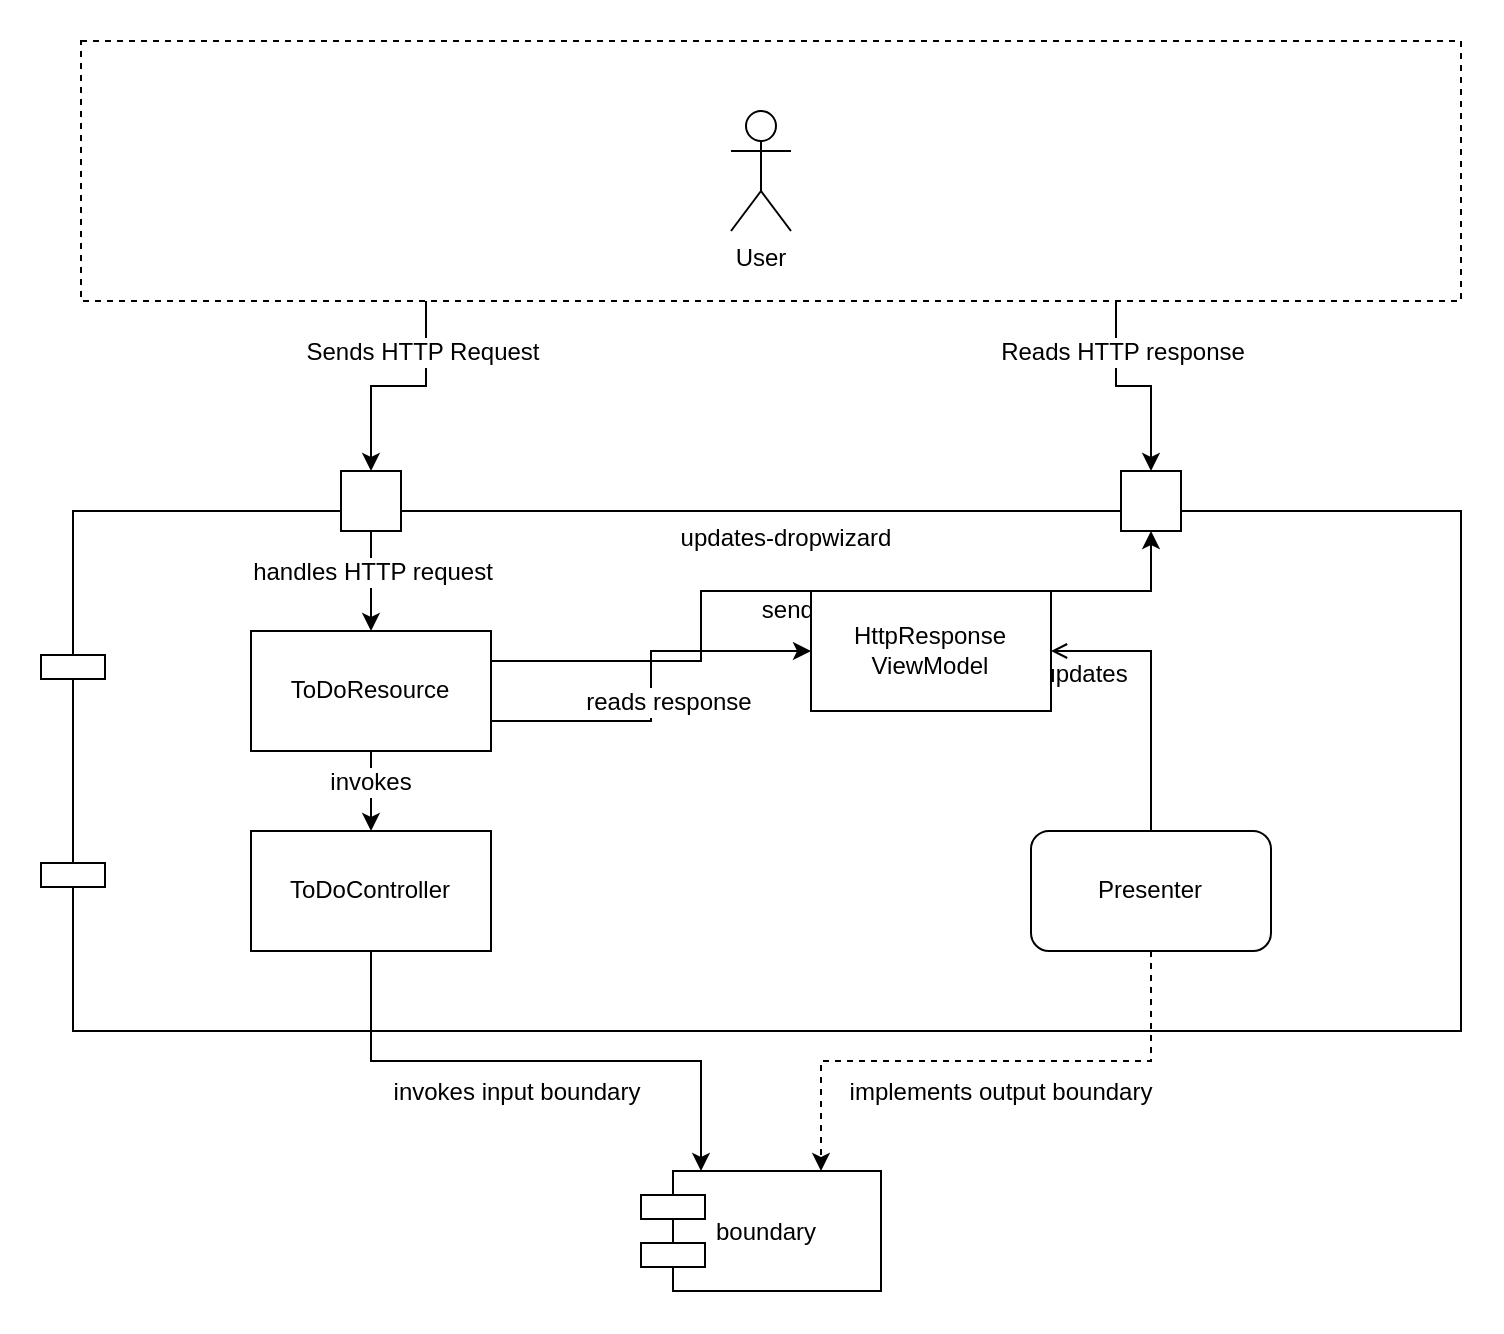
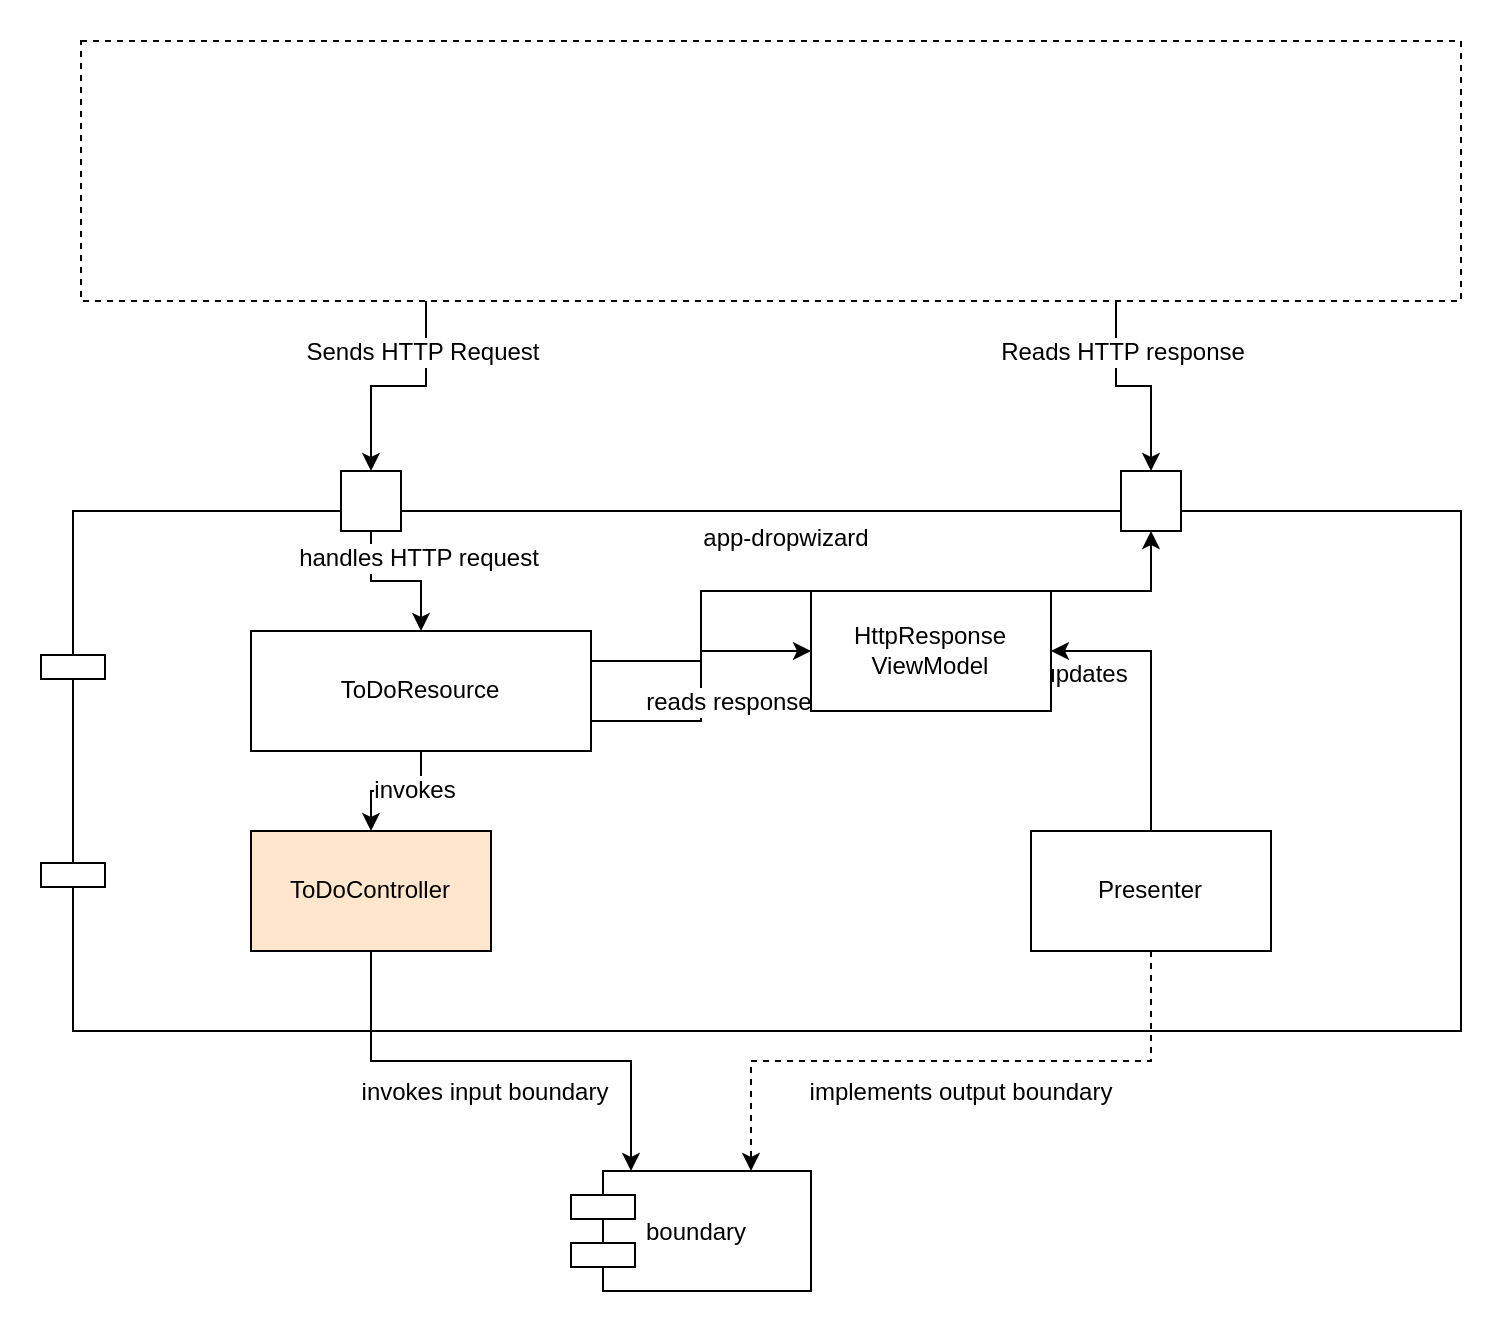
  <mxCell id="0" />
  <mxCell id="1" parent="0" />
  <mxCell id="2" style="edgeStyle=orthogonalEdgeStyle;rounded=0;orthogonalLoop=1;jettySize=auto;html=1;exitX=0.25;exitY=1;exitDx=0;exitDy=0;entryX=0.5;entryY=0;entryDx=0;entryDy=0;" parent="1" source="6" target="11" edge="1"><mxGeometry relative="1" as="geometry" /></mxCell>
  <mxCell id="3" value="Sends HTTP Request" style="text;html=1;align=center;verticalAlign=middle;resizable=0;points=[];labelBackgroundColor=#ffffff;" parent="2" vertex="1" connectable="0"><mxGeometry x="-0.413" y="2" relative="1" as="geometry"><mxPoint x="-4.5" y="-8" as="offset" /></mxGeometry></mxCell>
  <mxCell id="4" style="edgeStyle=orthogonalEdgeStyle;rounded=0;orthogonalLoop=1;jettySize=auto;html=1;exitX=0.75;exitY=1;exitDx=0;exitDy=0;entryX=0.5;entryY=0;entryDx=0;entryDy=0;" parent="1" source="6" target="12" edge="1"><mxGeometry relative="1" as="geometry" /></mxCell>
  <mxCell id="5" value="Reads HTTP response" style="text;html=1;align=center;verticalAlign=middle;resizable=0;points=[];labelBackgroundColor=#ffffff;" parent="4" vertex="1" connectable="0"><mxGeometry x="-0.785" y="2" relative="1" as="geometry"><mxPoint x="0.5" y="14" as="offset" /></mxGeometry></mxCell>
  <mxCell id="6" value="" style="rounded=0;whiteSpace=wrap;html=1;dashed=1;" parent="1" vertex="1"><mxGeometry x="40" y="20" width="690" height="130" as="geometry" /></mxCell>
- <mxCell id="7" value="User" style="shape=umlActor;verticalLabelPosition=bottom;labelBackgroundColor=#ffffff;verticalAlign=top;html=1;outlineConnect=0;" parent="1" vertex="1"><mxGeometry x="365" y="55" width="30" height="60" as="geometry" /></mxCell>
- <mxCell id="8" value="updates-dropwizard" style="shape=component;align=center;spacingLeft=36;verticalAlign=top;" parent="1" vertex="1"><mxGeometry x="20" y="255" width="710" height="260" as="geometry" /></mxCell>
+ <mxCell id="8" value="app-dropwizard" style="shape=component;align=center;spacingLeft=36;verticalAlign=top;" parent="1" vertex="1"><mxGeometry x="20" y="255" width="710" height="260" as="geometry" /></mxCell>
  <mxCell id="9" style="edgeStyle=orthogonalEdgeStyle;rounded=0;orthogonalLoop=1;jettySize=auto;html=1;exitX=0.5;exitY=1;exitDx=0;exitDy=0;entryX=0.5;entryY=0;entryDx=0;entryDy=0;" parent="1" source="11" target="20" edge="1"><mxGeometry relative="1" as="geometry" /></mxCell>
  <mxCell id="10" value="handles HTTP request" style="text;html=1;align=center;verticalAlign=middle;resizable=0;points=[];labelBackgroundColor=#ffffff;" parent="9" vertex="1" connectable="0"><mxGeometry x="0.267" relative="1" as="geometry"><mxPoint y="-11.67" as="offset" /></mxGeometry></mxCell>
  <mxCell id="11" value="" style="whiteSpace=wrap;html=1;aspect=fixed;align=center;" parent="1" vertex="1"><mxGeometry x="170" y="235" width="30" height="30" as="geometry" /></mxCell>
  <mxCell id="12" value="" style="whiteSpace=wrap;html=1;aspect=fixed;align=center;" parent="1" vertex="1"><mxGeometry x="560" y="235" width="30" height="30" as="geometry" /></mxCell>
- <mxCell id="13" value="boundary" style="shape=component;align=left;spacingLeft=36;" parent="1" vertex="1"><mxGeometry x="320" y="585" width="120" height="60" as="geometry" /></mxCell>
+ <mxCell id="13" value="boundary" style="shape=component;align=left;spacingLeft=36;" parent="1" vertex="1"><mxGeometry x="285" y="585" width="120" height="60" as="geometry" /></mxCell>
  <mxCell id="14" style="edgeStyle=orthogonalEdgeStyle;rounded=0;orthogonalLoop=1;jettySize=auto;html=1;exitX=1;exitY=0.75;exitDx=0;exitDy=0;" parent="1" source="20" target="29" edge="1"><mxGeometry relative="1" as="geometry" /></mxCell>
  <mxCell id="15" value="reads response" style="text;html=1;align=center;verticalAlign=middle;resizable=0;points=[];labelBackgroundColor=#ffffff;" parent="14" vertex="1" connectable="0"><mxGeometry x="-0.235" relative="1" as="geometry"><mxPoint x="13.57" y="-10" as="offset" /></mxGeometry></mxCell>
  <mxCell id="16" style="edgeStyle=orthogonalEdgeStyle;rounded=0;orthogonalLoop=1;jettySize=auto;html=1;exitX=1;exitY=0.25;exitDx=0;exitDy=0;entryX=0.5;entryY=1;entryDx=0;entryDy=0;" parent="1" source="20" target="12" edge="1"><mxGeometry relative="1" as="geometry"><Array as="points"><mxPoint x="350" y="330" /><mxPoint x="350" y="295" /><mxPoint x="575" y="295" /></Array></mxGeometry></mxCell>
  <mxCell id="17" value="sends HTTP response" style="text;html=1;align=center;verticalAlign=middle;resizable=0;points=[];labelBackgroundColor=#ffffff;" parent="16" vertex="1" connectable="0"><mxGeometry x="-0.023" y="-1" relative="1" as="geometry"><mxPoint x="36.83" y="8.97" as="offset" /></mxGeometry></mxCell>
  <mxCell id="18" style="edgeStyle=orthogonalEdgeStyle;rounded=0;orthogonalLoop=1;jettySize=auto;html=1;exitX=0.5;exitY=1;exitDx=0;exitDy=0;entryX=0.5;entryY=0;entryDx=0;entryDy=0;" parent="1" source="20" target="23" edge="1"><mxGeometry relative="1" as="geometry" /></mxCell>
  <mxCell id="19" value="invokes" style="text;html=1;align=center;verticalAlign=middle;resizable=0;points=[];labelBackgroundColor=#ffffff;" parent="18" vertex="1" connectable="0"><mxGeometry x="-0.261" y="-1" relative="1" as="geometry"><mxPoint as="offset" /></mxGeometry></mxCell>
- <mxCell id="20" value="ToDoResource" style="rounded=0;whiteSpace=wrap;html=1;align=center;" parent="1" vertex="1"><mxGeometry x="125" y="315" width="120" height="60" as="geometry" /></mxCell>
+ <mxCell id="20" value="ToDoResource" style="rounded=0;whiteSpace=wrap;html=1;align=center;" parent="1" vertex="1"><mxGeometry x="125" y="315" width="170" height="60" as="geometry" /></mxCell>
  <mxCell id="21" style="edgeStyle=orthogonalEdgeStyle;rounded=0;orthogonalLoop=1;jettySize=auto;html=1;exitX=0.5;exitY=1;exitDx=0;exitDy=0;entryX=0.25;entryY=0;entryDx=0;entryDy=0;" parent="1" source="23" target="13" edge="1"><mxGeometry relative="1" as="geometry" /></mxCell>
  <mxCell id="22" value="invokes input boundary" style="text;html=1;align=center;verticalAlign=middle;resizable=0;points=[];labelBackgroundColor=#ffffff;" parent="21" vertex="1" connectable="0"><mxGeometry x="-0.074" y="1" relative="1" as="geometry"><mxPoint y="16" as="offset" /></mxGeometry></mxCell>
- <mxCell id="23" value="ToDoController" style="rounded=0;whiteSpace=wrap;html=1;align=center;" parent="1" vertex="1"><mxGeometry x="125" y="415" width="120" height="60" as="geometry" /></mxCell>
+ <mxCell id="23" value="ToDoController" style="rounded=0;whiteSpace=wrap;html=1;align=center;fillColor=#ffe6cc;" parent="1" vertex="1"><mxGeometry x="125" y="415" width="120" height="60" as="geometry" /></mxCell>
  <mxCell id="24" style="edgeStyle=orthogonalEdgeStyle;rounded=0;orthogonalLoop=1;jettySize=auto;html=1;exitX=0.5;exitY=1;exitDx=0;exitDy=0;entryX=0.75;entryY=0;entryDx=0;entryDy=0;dashed=1;" parent="1" source="28" target="13" edge="1"><mxGeometry relative="1" as="geometry" /></mxCell>
  <mxCell id="25" value="implements output boundary" style="text;html=1;align=center;verticalAlign=middle;resizable=0;points=[];labelBackgroundColor=#ffffff;" parent="24" vertex="1" connectable="0"><mxGeometry x="0.148" y="-1" relative="1" as="geometry"><mxPoint x="27.71" y="16" as="offset" /></mxGeometry></mxCell>
- <mxCell id="26" style="edgeStyle=orthogonalEdgeStyle;rounded=0;orthogonalLoop=1;jettySize=auto;html=1;exitX=0.5;exitY=0;exitDx=0;exitDy=0;entryX=1;entryY=0.5;entryDx=0;entryDy=0;endArrow=open;" parent="1" source="28" target="29" edge="1"><mxGeometry relative="1" as="geometry" /></mxCell>
+ <mxCell id="26" style="edgeStyle=orthogonalEdgeStyle;rounded=0;orthogonalLoop=1;jettySize=auto;html=1;exitX=0.5;exitY=0;exitDx=0;exitDy=0;entryX=1;entryY=0.5;entryDx=0;entryDy=0;" parent="1" source="28" target="29" edge="1"><mxGeometry relative="1" as="geometry" /></mxCell>
  <mxCell id="27" value="updates" style="text;html=1;align=center;verticalAlign=middle;resizable=0;points=[];labelBackgroundColor=#ffffff;" parent="26" vertex="1" connectable="0"><mxGeometry x="-0.305" y="19" relative="1" as="geometry"><mxPoint x="-14.96" y="-29.03" as="offset" /></mxGeometry></mxCell>
- <mxCell id="28" value="Presenter" style="whiteSpace=wrap;html=1;align=center;rounded=1;" parent="1" vertex="1"><mxGeometry x="515" y="415" width="120" height="60" as="geometry" /></mxCell>
+ <mxCell id="28" value="Presenter" style="rounded=0;whiteSpace=wrap;html=1;align=center;" parent="1" vertex="1"><mxGeometry x="515" y="415" width="120" height="60" as="geometry" /></mxCell>
  <mxCell id="29" value="HttpResponse&lt;br&gt;ViewModel" style="rounded=0;whiteSpace=wrap;html=1;align=center;" parent="1" vertex="1"><mxGeometry x="405" y="295" width="120" height="60" as="geometry" /></mxCell>
